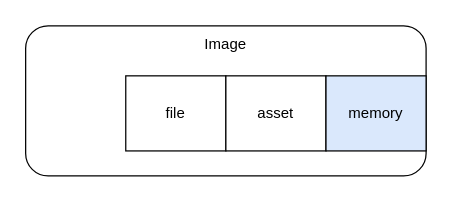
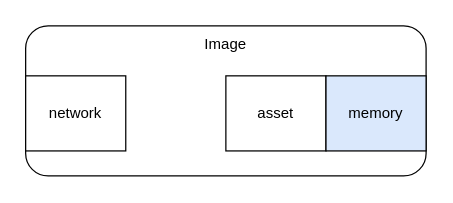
  <mxCell id="0" />
  <mxCell id="1" parent="0" />
  <mxCell id="2" value="" style="rounded=1;whiteSpace=wrap;html=1;" vertex="1" parent="1"><mxGeometry x="20" y="20" width="320" height="120" as="geometry" /></mxCell>
  <mxCell id="3" value="Image" style="text;html=1;align=center;verticalAlign=middle;whiteSpace=wrap;rounded=0;" vertex="1" parent="1"><mxGeometry x="150" y="20" width="60" height="30" as="geometry" /></mxCell>
- <mxCell id="5" value="file" style="rounded=0;whiteSpace=wrap;html=1;" vertex="1" parent="1"><mxGeometry x="100" y="60" width="80" height="60" as="geometry" /></mxCell>
+ <mxCell id="4" value="network" style="rounded=0;whiteSpace=wrap;html=1;" vertex="1" parent="1"><mxGeometry x="20" y="60" width="80" height="60" as="geometry" /></mxCell>
  <mxCell id="6" value="asset" style="rounded=0;whiteSpace=wrap;html=1;" vertex="1" parent="1"><mxGeometry x="180" y="60" width="80" height="60" as="geometry" /></mxCell>
  <mxCell id="7" value="memory" style="rounded=0;whiteSpace=wrap;html=1;fillColor=#dae8fc;" vertex="1" parent="1"><mxGeometry x="260" y="60" width="80" height="60" as="geometry" /></mxCell>
